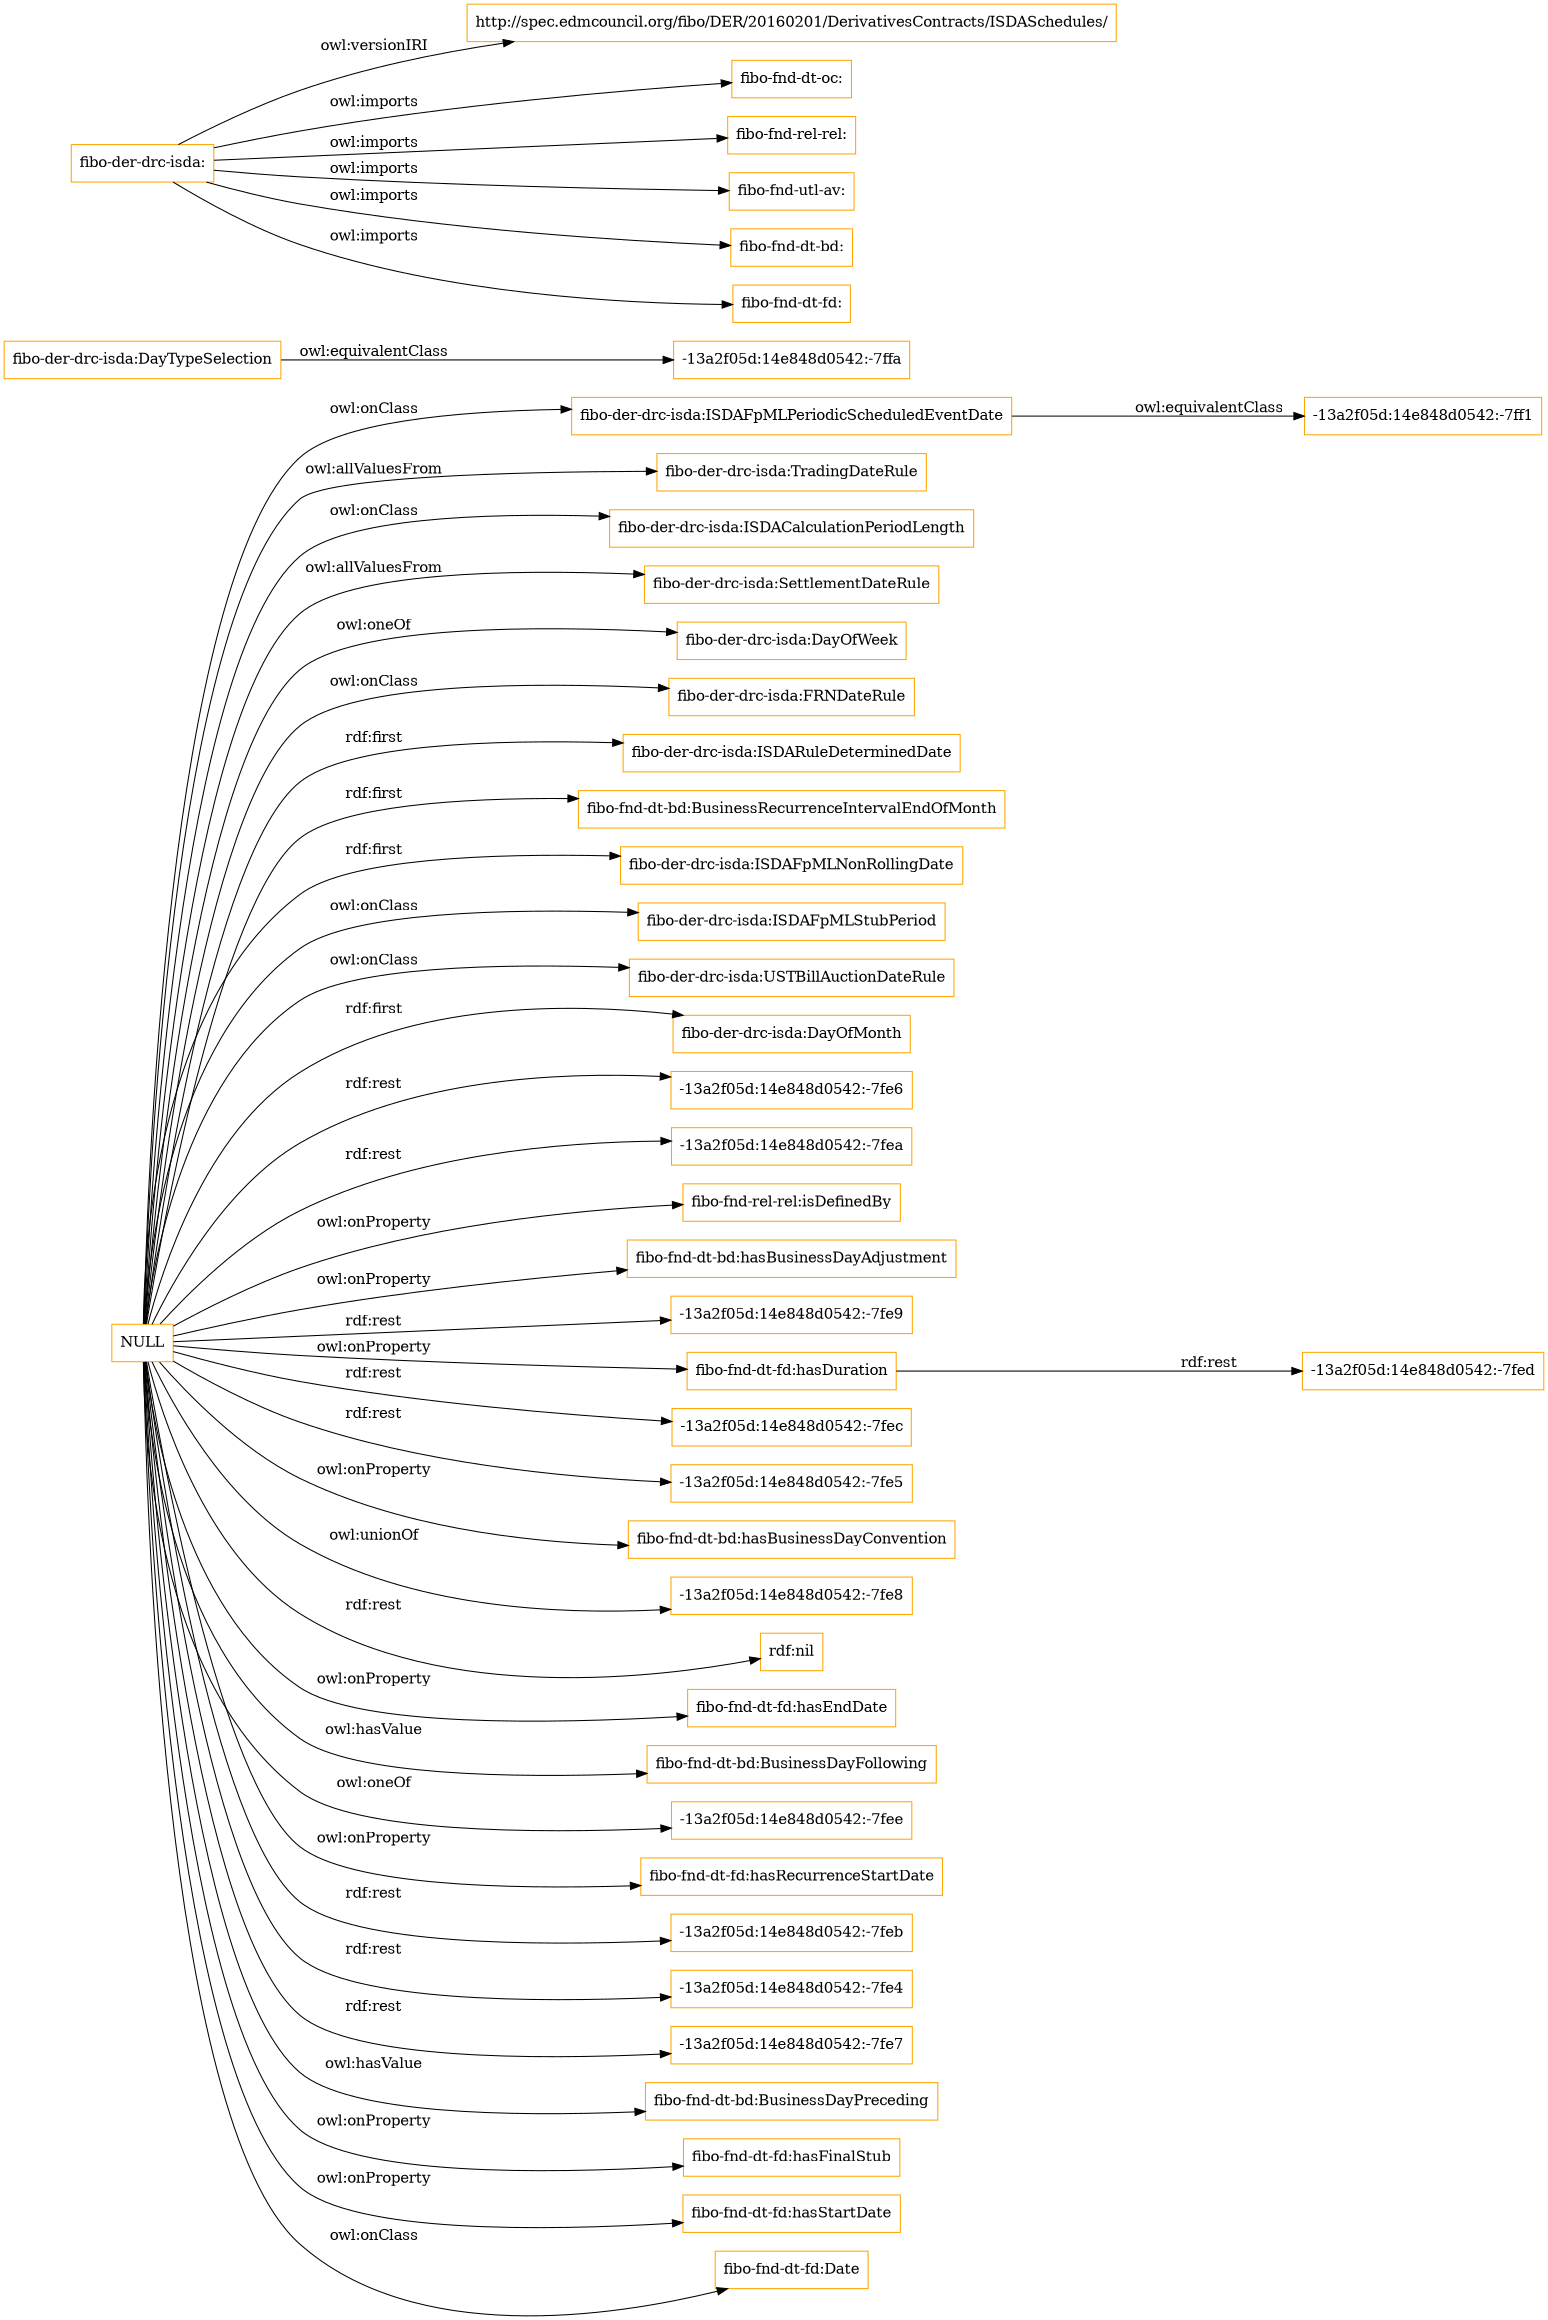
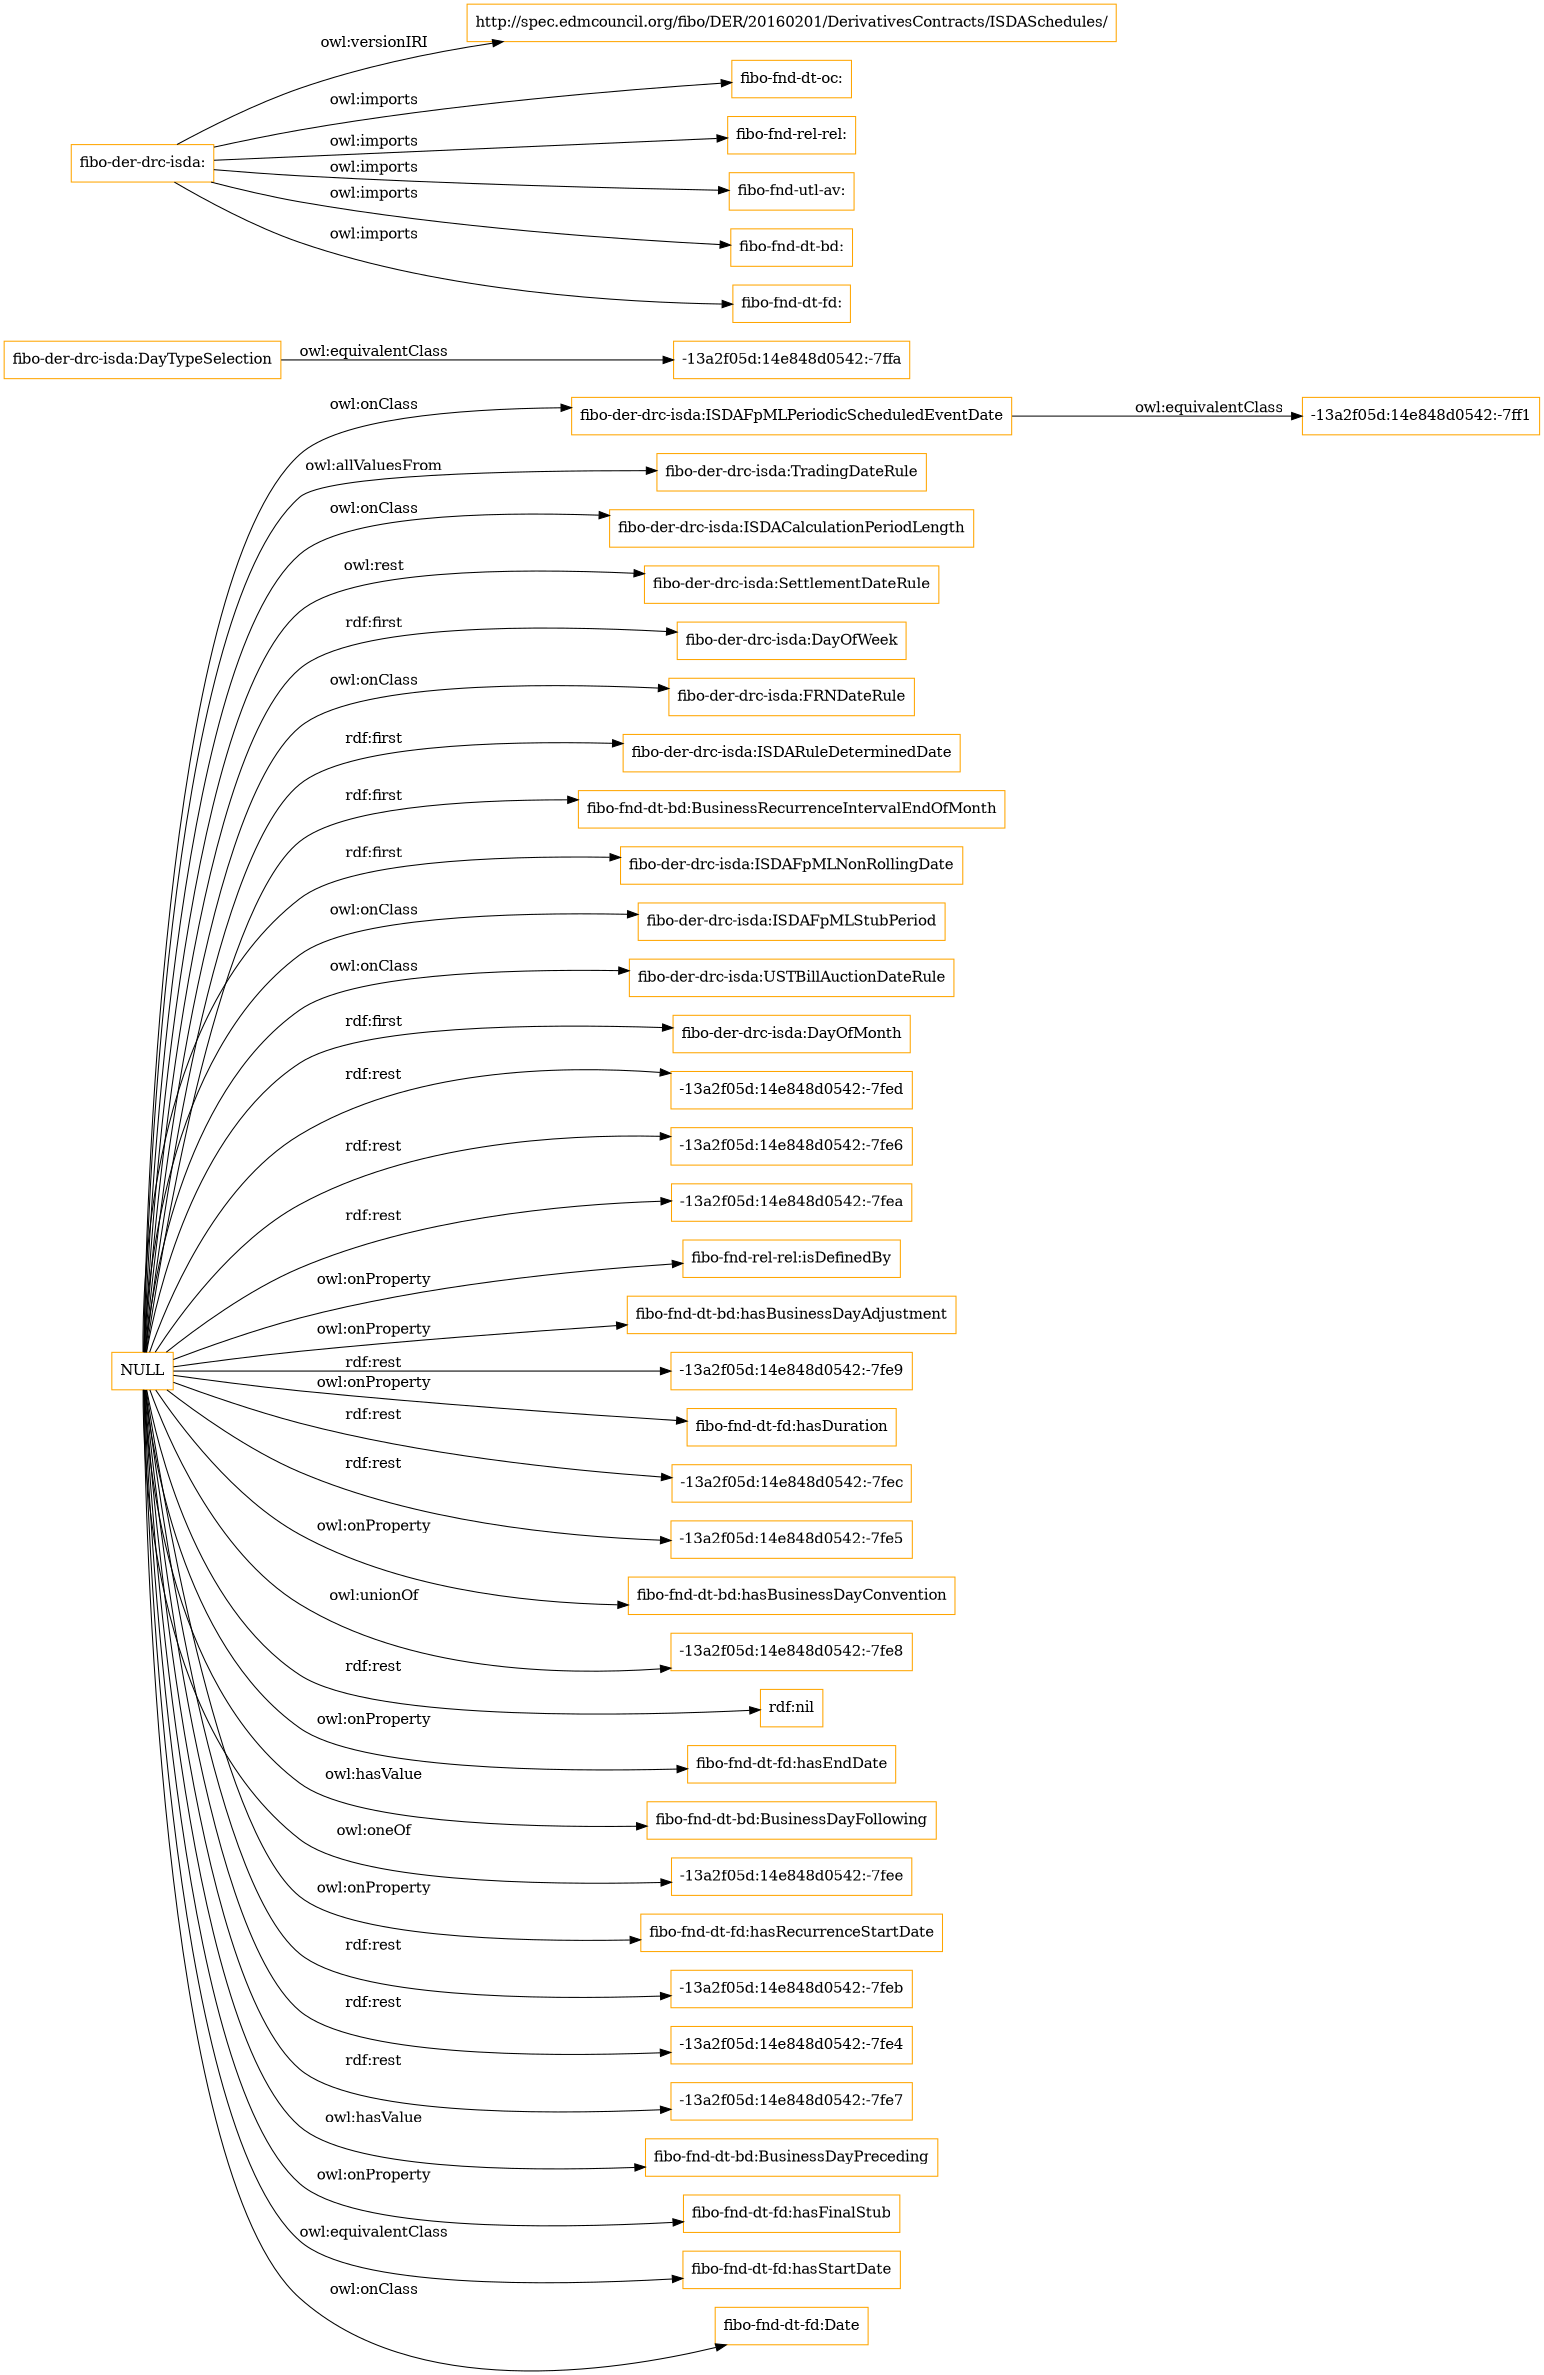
  digraph {
    rankdir=LR
    node [color=orange shape=rectangle]
    "fibo-der-drc-isda:ISDAFpMLPeriodicScheduledEventDate"
    "-13a2f05d:14e848d0542:-7ff1"
    "fibo-der-drc-isda:DayTypeSelection"
    "-13a2f05d:14e848d0542:-7ffa"
    "fibo-der-drc-isda:"
    "http://spec.edmcouncil.org/fibo/DER/20160201/DerivativesContracts/ISDASchedules/"
    "fibo-fnd-dt-oc:"
    "fibo-fnd-rel-rel:"
    "fibo-fnd-utl-av:"
    "fibo-fnd-dt-bd:"
    "fibo-fnd-dt-fd:"
    NULL
    "fibo-der-drc-isda:TradingDateRule"
    "fibo-der-drc-isda:ISDACalculationPeriodLength"
    "fibo-der-drc-isda:SettlementDateRule"
    "fibo-der-drc-isda:DayOfWeek"
    "fibo-der-drc-isda:FRNDateRule"
    "fibo-der-drc-isda:ISDARuleDeterminedDate"
    "fibo-fnd-dt-bd:BusinessRecurrenceIntervalEndOfMonth"
    "fibo-der-drc-isda:ISDAFpMLNonRollingDate"
    "fibo-der-drc-isda:ISDAFpMLStubPeriod"
    "fibo-der-drc-isda:USTBillAuctionDateRule"
    "fibo-der-drc-isda:DayOfMonth"
    "-13a2f05d:14e848d0542:-7fed"
    "-13a2f05d:14e848d0542:-7fe6"
    "-13a2f05d:14e848d0542:-7fea"
    "fibo-fnd-rel-rel:isDefinedBy"
    "fibo-fnd-dt-bd:hasBusinessDayAdjustment"
    "-13a2f05d:14e848d0542:-7fe9"
    "fibo-fnd-dt-fd:hasDuration"
    "-13a2f05d:14e848d0542:-7fec"
    "-13a2f05d:14e848d0542:-7fe5"
    "fibo-fnd-dt-bd:hasBusinessDayConvention"
    "-13a2f05d:14e848d0542:-7fe8"
    "rdf:nil"
    "fibo-fnd-dt-fd:hasEndDate"
    "fibo-fnd-dt-bd:BusinessDayFollowing"
    "-13a2f05d:14e848d0542:-7fee"
    "fibo-fnd-dt-fd:hasRecurrenceStartDate"
    "-13a2f05d:14e848d0542:-7feb"
    "-13a2f05d:14e848d0542:-7fe4"
    "-13a2f05d:14e848d0542:-7fe7"
    "fibo-fnd-dt-bd:BusinessDayPreceding"
    "fibo-fnd-dt-fd:hasFinalStub"
    "fibo-fnd-dt-fd:hasStartDate"
    "fibo-fnd-dt-fd:Date"
    "fibo-der-drc-isda:ISDAFpMLPeriodicScheduledEventDate" -> "-13a2f05d:14e848d0542:-7ff1" [label="owl:equivalentClass"]
    "fibo-der-drc-isda:DayTypeSelection" -> "-13a2f05d:14e848d0542:-7ffa" [label="owl:equivalentClass"]
    "fibo-der-drc-isda:" -> "http://spec.edmcouncil.org/fibo/DER/20160201/DerivativesContracts/ISDASchedules/" [label="owl:versionIRI"]
    "fibo-der-drc-isda:" -> "fibo-fnd-dt-oc:" [label="owl:imports"]
    "fibo-der-drc-isda:" -> "fibo-fnd-rel-rel:" [label="owl:imports"]
    "fibo-der-drc-isda:" -> "fibo-fnd-utl-av:" [label="owl:imports"]
    "fibo-der-drc-isda:" -> "fibo-fnd-dt-bd:" [label="owl:imports"]
    "fibo-der-drc-isda:" -> "fibo-fnd-dt-fd:" [label="owl:imports"]
    NULL -> "fibo-der-drc-isda:ISDAFpMLPeriodicScheduledEventDate" [label="owl:onClass"]
    NULL -> "fibo-der-drc-isda:TradingDateRule" [label="owl:allValuesFrom"]
    NULL -> "fibo-der-drc-isda:ISDACalculationPeriodLength" [label="owl:onClass"]
-   NULL -> "fibo-der-drc-isda:SettlementDateRule" [label="owl:allValuesFrom"]
-   NULL -> "fibo-der-drc-isda:DayOfWeek" [label="owl:oneOf"]
+   NULL -> "fibo-der-drc-isda:SettlementDateRule" [label="owl:rest"]
+   NULL -> "fibo-der-drc-isda:DayOfWeek" [label="rdf:first"]
    NULL -> "fibo-der-drc-isda:FRNDateRule" [label="owl:onClass"]
    NULL -> "fibo-der-drc-isda:ISDARuleDeterminedDate" [label="rdf:first"]
    NULL -> "fibo-fnd-dt-bd:BusinessRecurrenceIntervalEndOfMonth" [label="rdf:first"]
    NULL -> "fibo-der-drc-isda:ISDAFpMLNonRollingDate" [label="rdf:first"]
    NULL -> "fibo-der-drc-isda:ISDAFpMLStubPeriod" [label="owl:onClass"]
    NULL -> "fibo-der-drc-isda:USTBillAuctionDateRule" [label="owl:onClass"]
    NULL -> "fibo-der-drc-isda:DayOfMonth" [label="rdf:first"]
-   "fibo-fnd-dt-fd:hasDuration" -> "-13a2f05d:14e848d0542:-7fed" [label="rdf:rest"]
+   NULL -> "-13a2f05d:14e848d0542:-7fed" [label="rdf:rest"]
    NULL -> "-13a2f05d:14e848d0542:-7fe6" [label="rdf:rest"]
    NULL -> "-13a2f05d:14e848d0542:-7fea" [label="rdf:rest"]
    NULL -> "fibo-fnd-rel-rel:isDefinedBy" [label="owl:onProperty"]
    NULL -> "fibo-fnd-dt-bd:hasBusinessDayAdjustment" [label="owl:onProperty"]
    NULL -> "-13a2f05d:14e848d0542:-7fe9" [label="rdf:rest"]
    NULL -> "fibo-fnd-dt-fd:hasDuration" [label="owl:onProperty"]
    NULL -> "-13a2f05d:14e848d0542:-7fec" [label="rdf:rest"]
    NULL -> "-13a2f05d:14e848d0542:-7fe5" [label="rdf:rest"]
    NULL -> "fibo-fnd-dt-bd:hasBusinessDayConvention" [label="owl:onProperty"]
    NULL -> "-13a2f05d:14e848d0542:-7fe8" [label="owl:unionOf"]
    NULL -> "rdf:nil" [label="rdf:rest"]
    NULL -> "fibo-fnd-dt-fd:hasEndDate" [label="owl:onProperty"]
    NULL -> "fibo-fnd-dt-bd:BusinessDayFollowing" [label="owl:hasValue"]
    NULL -> "-13a2f05d:14e848d0542:-7fee" [label="owl:oneOf"]
    NULL -> "fibo-fnd-dt-fd:hasRecurrenceStartDate" [label="owl:onProperty"]
    NULL -> "-13a2f05d:14e848d0542:-7feb" [label="rdf:rest"]
    NULL -> "-13a2f05d:14e848d0542:-7fe4" [label="rdf:rest"]
    NULL -> "-13a2f05d:14e848d0542:-7fe7" [label="rdf:rest"]
    NULL -> "fibo-fnd-dt-bd:BusinessDayPreceding" [label="owl:hasValue"]
    NULL -> "fibo-fnd-dt-fd:hasFinalStub" [label="owl:onProperty"]
-   NULL -> "fibo-fnd-dt-fd:hasStartDate" [label="owl:onProperty"]
+   NULL -> "fibo-fnd-dt-fd:hasStartDate" [label="owl:equivalentClass"]
    NULL -> "fibo-fnd-dt-fd:Date" [label="owl:onClass"]
  }
